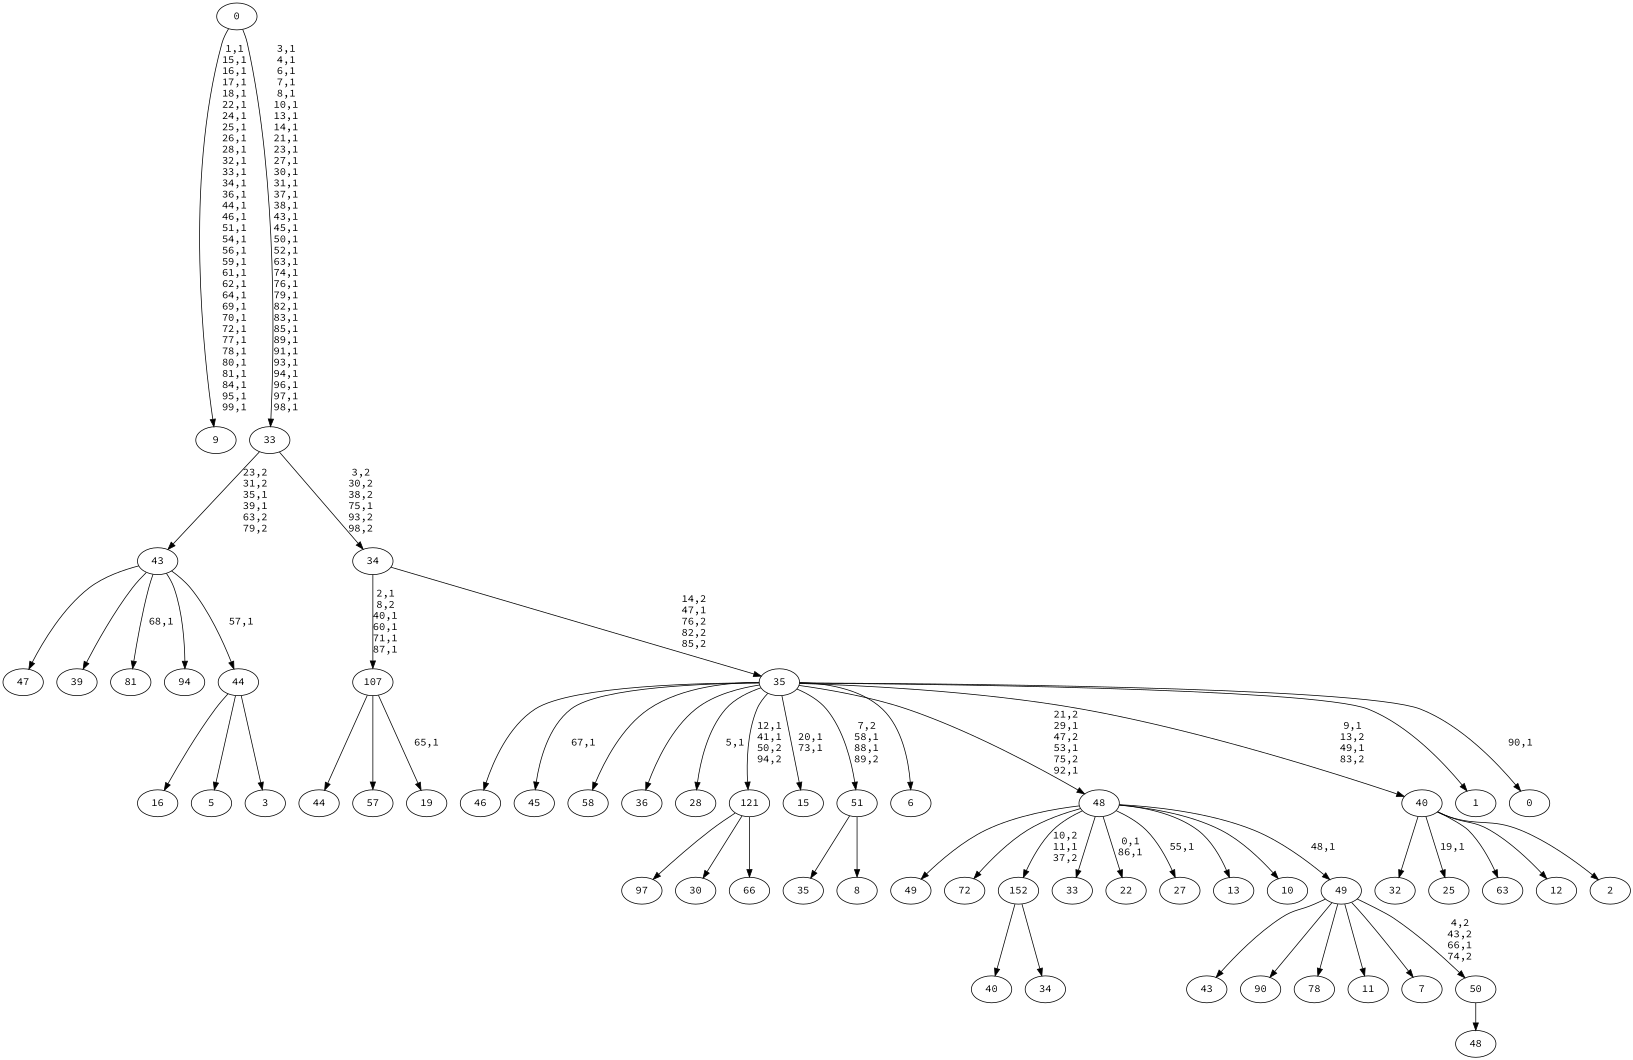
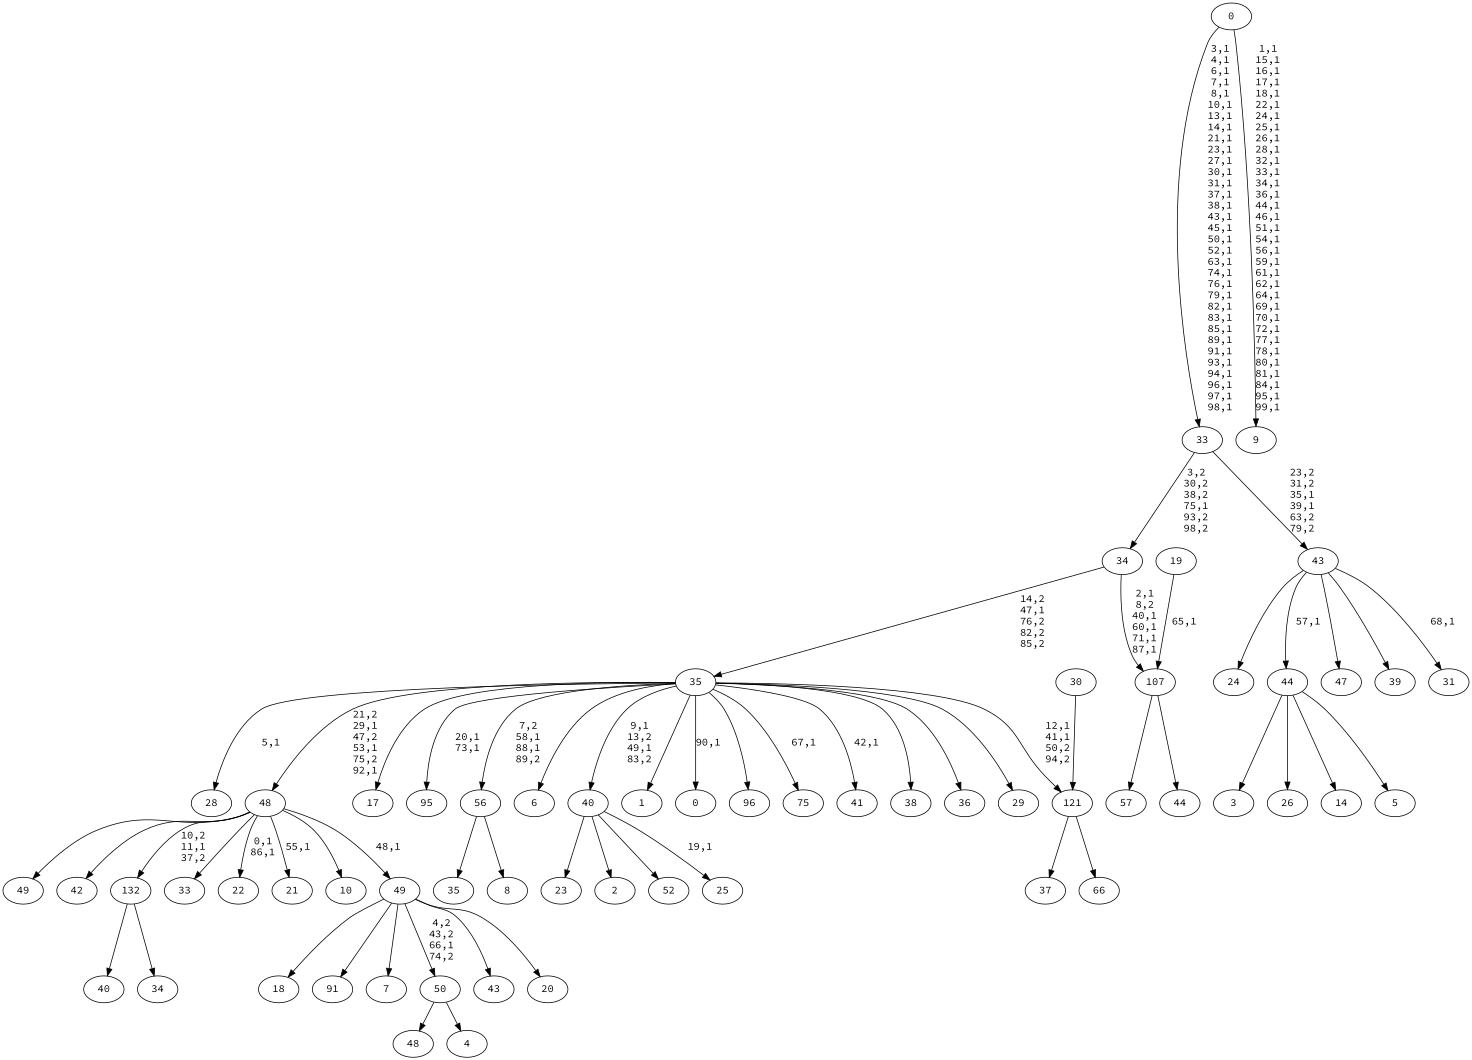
  digraph {
    fontname="Source Code Pro"
    node [fontname="Source Code Pro"]
    edge [fontname="Source Code Pro"]
    n1 [label=49]
    n2 [label=48]
    n3 [label=47]
-   n4 [label=46]
-   n5 [label=45]
+   n4 [label=96]
+   n5 [label=75]
    n6 [label=44]
    n7 [label=43]
-   n8 [label=72]
+   n8 [label=42]
+   n9 [label=41]
    n10 [label=40]
    n11 [label=39]
-   n12 [label=58]
-   n13 [label=97]
+   n12 [label=38]
+   n13 [label=37]
    n14 [label=36]
    n15 [label=35]
    n16 [label=34]
-   132 [label=152]
+   132
    n18 [label=33]
-   n19 [label=32]
-   n20 [label=81]
+   n19 [label=52]
+   n20 [label=31]
    n21 [label=30]
+   n22 [label=29]
    n23 [label=28]
    n24 [label=57]
    n25 [label=66]
    121
    n27 [label=25]
-   n28 [label=94]
-   n29 [label=63]
+   n28 [label=24]
+   n29 [label=23]
    n30 [label=22]
-   n31 [label=27]
-   n32 [label=90]
+   n31 [label=21]
+   n32 [label=20]
    n33 [label=19]
    107
-   n35 [label=78]
-   n37 [label=16]
-   n38 [label=15]
-   n40 [label=13]
-   n41 [label=12]
-   n42 [label=11]
+   n35 [label=18]
+   n36 [label=17]
+   n37 [label=26]
+   n38 [label=95]
+   n39 [label=14]
+   n42 [label=91]
    n43 [label=10]
    n44 [label=9]
    n45 [label=8]
-   56 [label=51]
+   56
    n47 [label=7]
    n48 [label=6]
    n49 [label=5]
+   n50 [label=4]
    50
    49
    48
    n54 [label=3]
    44
    43
    n57 [label=2]
    40
    n59 [label=1]
    n60 [label=0]
    35
    34
    33
    0
    132 -> n10
    132 -> n16
    121 -> n13
-   121 -> n21
+   n21 -> 121
    121 -> n25
    107 -> n6
    107 -> n24
-   107 -> n33 [label="65,1"]
+   n33 -> 107 [label="65,1"]
    56 -> n15
    56 -> n45
    50 -> n2
+   50 -> n50
    49 -> n7
    49 -> n32
    49 -> n35
    49 -> n42
    49 -> n47
    49 -> 50 [label="4,2\n43,2\n66,1\n74,2"]
    48 -> n1
    48 -> n8
    48 -> 132 [label="10,2\n11,1\n37,2"]
    48 -> n18
    48 -> n30 [label="0,1\n86,1"]
    48 -> n31 [label="55,1"]
-   48 -> n40
    48 -> n43
    48 -> 49 [label="48,1"]
    44 -> n37
+   44 -> n39
    44 -> n49
    44 -> n54
    43 -> n3
    43 -> n11
    43 -> n20 [label="68,1"]
    43 -> n28
    43 -> 44 [label="57,1"]
    40 -> n19
    40 -> n27 [label="19,1"]
    40 -> n29
-   40 -> n41
    40 -> n57
    35 -> n4
    35 -> n5 [label="67,1"]
+   35 -> n9 [label="42,1"]
    35 -> n12
    35 -> n14
+   35 -> n22
    35 -> n23 [label="5,1"]
    35 -> 121 [label="12,1\n41,1\n50,2\n94,2"]
+   35 -> n36
    35 -> n38 [label="20,1\n73,1"]
    35 -> 56 [label="7,2\n58,1\n88,1\n89,2"]
    35 -> n48
    35 -> 48 [label="21,2\n29,1\n47,2\n53,1\n75,2\n92,1"]
    35 -> 40 [label="9,1\n13,2\n49,1\n83,2"]
    35 -> n59
    35 -> n60 [label="90,1"]
    34 -> 107 [label="2,1\n8,2\n40,1\n60,1\n71,1\n87,1"]
    34 -> 35 [label="14,2\n47,1\n76,2\n82,2\n85,2"]
    33 -> 43 [label="23,2\n31,2\n35,1\n39,1\n63,2\n79,2"]
    33 -> 34 [label="3,2\n30,2\n38,2\n75,1\n93,2\n98,2"]
    0 -> n44 [label="1,1\n15,1\n16,1\n17,1\n18,1\n22,1\n24,1\n25,1\n26,1\n28,1\n32,1\n33,1\n34,1\n36,1\n44,1\n46,1\n51,1\n54,1\n56,1\n59,1\n61,1\n62,1\n64,1\n69,1\n70,1\n72,1\n77,1\n78,1\n80,1\n81,1\n84,1\n95,1\n99,1"]
    0 -> 33 [label="3,1\n4,1\n6,1\n7,1\n8,1\n10,1\n13,1\n14,1\n21,1\n23,1\n27,1\n30,1\n31,1\n37,1\n38,1\n43,1\n45,1\n50,1\n52,1\n63,1\n74,1\n76,1\n79,1\n82,1\n83,1\n85,1\n89,1\n91,1\n93,1\n94,1\n96,1\n97,1\n98,1"]
  }
